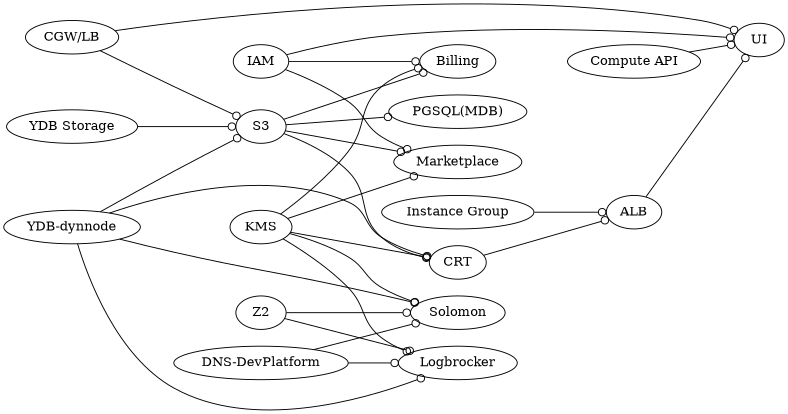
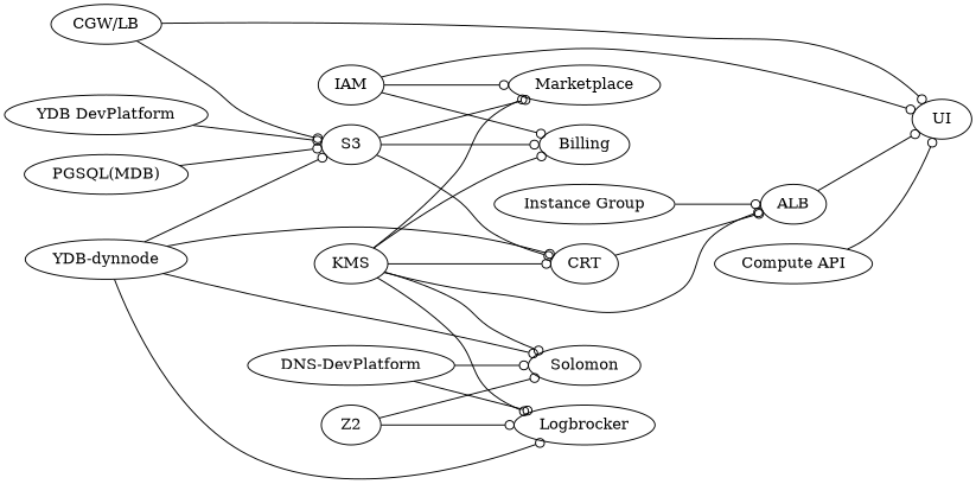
  digraph {
    fontname="DejaVu Serif"
    rankdir=RL
    node [fontname="DejaVu Serif"]
    edge [arrowtail=odot dir=back fontcolor=blue fontname="DejaVu Serif" fontsize=12]
    CRT
    "YDB-dynnode"
    KMS
    S3
    "PGSQL(MDB)"
-   "YDB Storage"
+   "YDB Storage" [label="YDB DevPlatform"]
    "CGW/LB"
    UI
    IAM
    "Compute API"
    ALB
    "Instance Group"
    Billing
    Marketplace
    Solomon
    Z2
    "DNS-DevPlatform"
    Logbrocker
    CRT -> "YDB-dynnode"
    CRT -> KMS
    CRT -> S3
    S3 -> "YDB-dynnode"
-   "PGSQL(MDB)" -> S3
+   S3 -> "PGSQL(MDB)"
    S3 -> "YDB Storage"
    S3 -> "CGW/LB"
    UI -> "CGW/LB"
    UI -> IAM
    UI -> "Compute API"
    UI -> ALB
    ALB -> CRT
+   ALB -> KMS
    ALB -> "Instance Group"
    Billing -> KMS
    Billing -> S3
    Billing -> IAM
    Marketplace -> KMS
    Marketplace -> S3
    Marketplace -> IAM
    Solomon -> "YDB-dynnode"
    Solomon -> KMS
    Solomon -> Z2
    Solomon -> "DNS-DevPlatform"
    Logbrocker -> "YDB-dynnode"
    Logbrocker -> KMS
    Logbrocker -> Z2
    Logbrocker -> "DNS-DevPlatform"
  }
